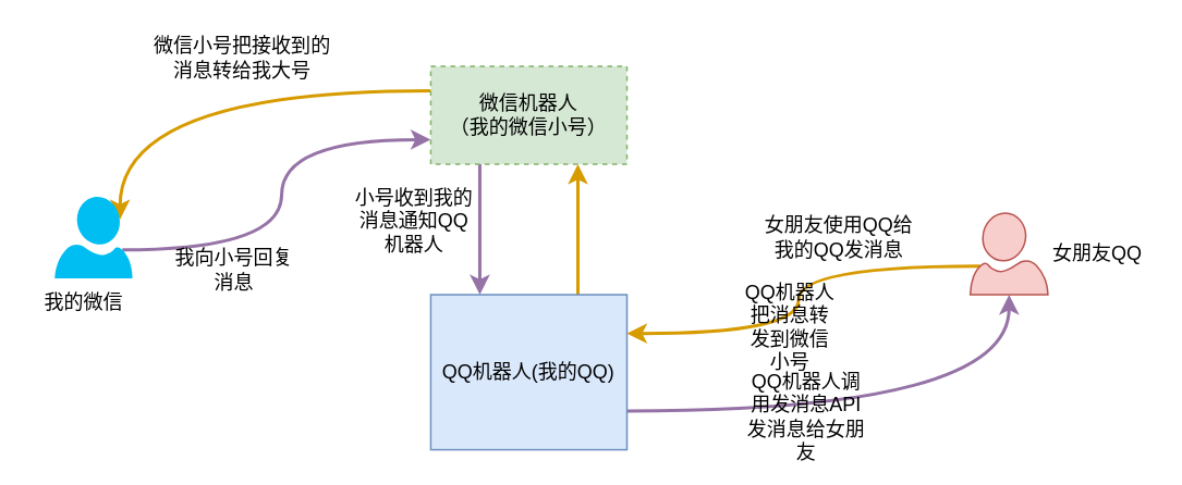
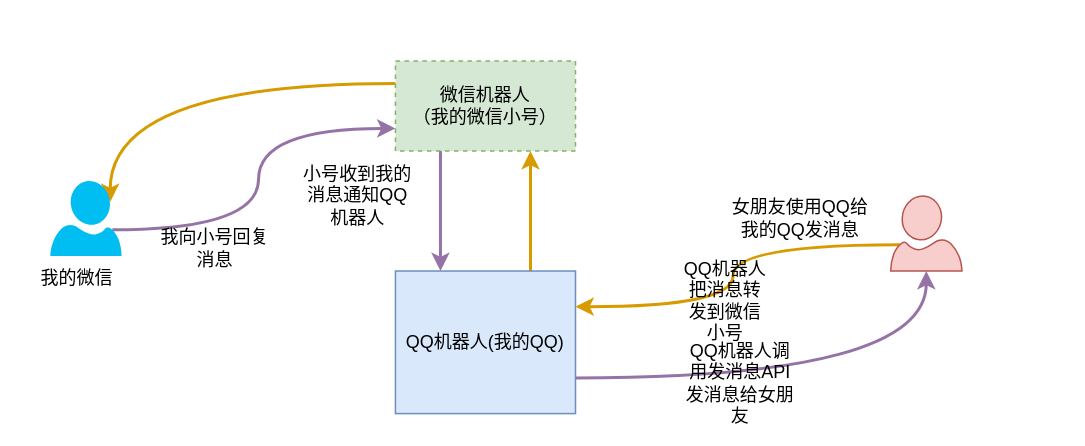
  <mxCell id="0" />
  <mxCell id="1" parent="0" />
  <mxCell id="2" style="edgeStyle=orthogonalEdgeStyle;rounded=0;orthogonalLoop=1;jettySize=auto;html=1;exitX=0;exitY=0.25;exitDx=0;exitDy=0;entryX=0.84;entryY=0.28;entryDx=0;entryDy=0;entryPerimeter=0;curved=1;fillColor=#ffe6cc;strokeColor=#d79b00;strokeWidth=2;" edge="1" parent="1" source="4" target="11"><mxGeometry relative="1" as="geometry" /></mxCell>
  <mxCell id="3" style="edgeStyle=orthogonalEdgeStyle;rounded=0;orthogonalLoop=1;jettySize=auto;html=1;exitX=0.25;exitY=1;exitDx=0;exitDy=0;entryX=0.25;entryY=0;entryDx=0;entryDy=0;fillColor=#e1d5e7;strokeColor=#9673a6;strokeWidth=2;" edge="1" parent="1" source="4" target="7"><mxGeometry relative="1" as="geometry" /></mxCell>
  <mxCell id="4" value="微信机器人&lt;br&gt;（我的微信小号）" style="rounded=0;whiteSpace=wrap;html=1;fillColor=#d5e8d4;strokeColor=#82b366;dashed=1;" vertex="1" parent="1"><mxGeometry x="263" y="40" width="120" height="60" as="geometry" /></mxCell>
  <mxCell id="5" style="edgeStyle=orthogonalEdgeStyle;rounded=0;orthogonalLoop=1;jettySize=auto;html=1;exitX=0.75;exitY=0;exitDx=0;exitDy=0;entryX=0.75;entryY=1;entryDx=0;entryDy=0;fillColor=#ffe6cc;strokeColor=#d79b00;strokeWidth=2;" edge="1" parent="1" source="7" target="4"><mxGeometry relative="1" as="geometry" /></mxCell>
  <mxCell id="6" style="edgeStyle=orthogonalEdgeStyle;rounded=0;orthogonalLoop=1;jettySize=auto;html=1;exitX=1;exitY=0.75;exitDx=0;exitDy=0;entryX=0.5;entryY=1;entryDx=0;entryDy=0;entryPerimeter=0;curved=1;fillColor=#e1d5e7;strokeColor=#9673a6;strokeWidth=2;" edge="1" parent="1" source="7" target="9"><mxGeometry relative="1" as="geometry" /></mxCell>
  <mxCell id="7" value="QQ机器人(我的QQ)" style="rounded=0;whiteSpace=wrap;html=1;fillColor=#dae8fc;strokeColor=#6c8ebf;" vertex="1" parent="1"><mxGeometry x="263" y="180" width="120" height="95" as="geometry" /></mxCell>
  <mxCell id="8" style="edgeStyle=orthogonalEdgeStyle;rounded=0;orthogonalLoop=1;jettySize=auto;html=1;exitX=0.87;exitY=0.65;exitDx=0;exitDy=0;exitPerimeter=0;entryX=1;entryY=0.25;entryDx=0;entryDy=0;curved=1;fillColor=#ffe6cc;strokeColor=#d79b00;strokeWidth=2;" edge="1" parent="1" source="9" target="7"><mxGeometry relative="1" as="geometry" /></mxCell>
  <mxCell id="9" value="" style="verticalLabelPosition=bottom;html=1;verticalAlign=top;align=center;strokeColor=#b85450;fillColor=#f8cecc;shape=mxgraph.azure.user;flipH=1;" vertex="1" parent="1"><mxGeometry x="593" y="130" width="47.5" height="50" as="geometry" /></mxCell>
  <mxCell id="10" style="edgeStyle=orthogonalEdgeStyle;rounded=0;orthogonalLoop=1;jettySize=auto;html=1;exitX=0.87;exitY=0.65;exitDx=0;exitDy=0;exitPerimeter=0;entryX=0;entryY=0.75;entryDx=0;entryDy=0;curved=1;fillColor=#e1d5e7;strokeColor=#9673a6;strokeWidth=2;" edge="1" parent="1" source="11" target="4"><mxGeometry relative="1" as="geometry" /></mxCell>
  <mxCell id="11" value="" style="verticalLabelPosition=bottom;html=1;verticalAlign=top;align=center;strokeColor=none;fillColor=#00BEF2;shape=mxgraph.azure.user;" vertex="1" parent="1"><mxGeometry x="33" y="120" width="47.5" height="50" as="geometry" /></mxCell>
- <mxCell id="12" value="女朋友QQ" style="text;html=1;strokeColor=none;fillColor=none;align=center;verticalAlign=middle;whiteSpace=wrap;rounded=0;" vertex="1" parent="1"><mxGeometry x="640.5" y="140" width="60" height="30" as="geometry" /></mxCell>
  <mxCell id="13" value="我的微信" style="text;html=1;strokeColor=none;fillColor=none;align=center;verticalAlign=middle;whiteSpace=wrap;rounded=0;" vertex="1" parent="1"><mxGeometry x="20.5" y="170" width="60" height="30" as="geometry" /></mxCell>
- <mxCell id="14" value="女朋友使用QQ给我的QQ发消息" style="text;html=1;strokeColor=none;fillColor=none;align=center;verticalAlign=middle;whiteSpace=wrap;rounded=0;" vertex="1" parent="1"><mxGeometry x="463" y="130" width="100" height="30" as="geometry" /></mxCell>
+ <mxCell id="14" value="女朋友使用QQ给我的QQ发消息" style="text;html=1;strokeColor=none;fillColor=none;align=center;verticalAlign=middle;whiteSpace=wrap;rounded=0;" vertex="1" parent="1"><mxGeometry x="483" y="130" width="100" height="30" as="geometry" /></mxCell>
  <mxCell id="15" value="QQ机器人把消息转发到微信小号" style="text;html=1;strokeColor=none;fillColor=none;align=center;verticalAlign=middle;whiteSpace=wrap;rounded=0;" vertex="1" parent="1"><mxGeometry x="453" y="185" width="60" height="30" as="geometry" /></mxCell>
- <mxCell id="16" value="微信小号把接收到的消息转给我大号" style="text;html=1;strokeColor=none;fillColor=none;align=center;verticalAlign=middle;whiteSpace=wrap;rounded=0;" vertex="1" parent="1"><mxGeometry x="93" y="20" width="110" height="30" as="geometry" /></mxCell>
  <mxCell id="17" value="我向小号回复消息" style="text;html=1;strokeColor=none;fillColor=none;align=center;verticalAlign=middle;whiteSpace=wrap;rounded=0;" vertex="1" parent="1"><mxGeometry x="103" y="150" width="80" height="30" as="geometry" /></mxCell>
- <mxCell id="18" value="小号收到我的消息通知QQ机器人" style="text;html=1;strokeColor=none;fillColor=none;align=center;verticalAlign=middle;whiteSpace=wrap;rounded=0;" vertex="1" parent="1"><mxGeometry x="213" y="120" width="80" height="30" as="geometry" /></mxCell>
+ <mxCell id="18" value="小号收到我的消息通知QQ机器人" style="text;html=1;strokeColor=none;fillColor=none;align=center;verticalAlign=middle;whiteSpace=wrap;rounded=0;" vertex="1" parent="1"><mxGeometry x="198" y="115" width="80" height="30" as="geometry" /></mxCell>
  <mxCell id="19" value="QQ机器人调用发消息API发消息给女朋友" style="text;html=1;strokeColor=none;fillColor=none;align=center;verticalAlign=middle;whiteSpace=wrap;rounded=0;" vertex="1" parent="1"><mxGeometry x="453" y="240" width="80" height="30" as="geometry" /></mxCell>
